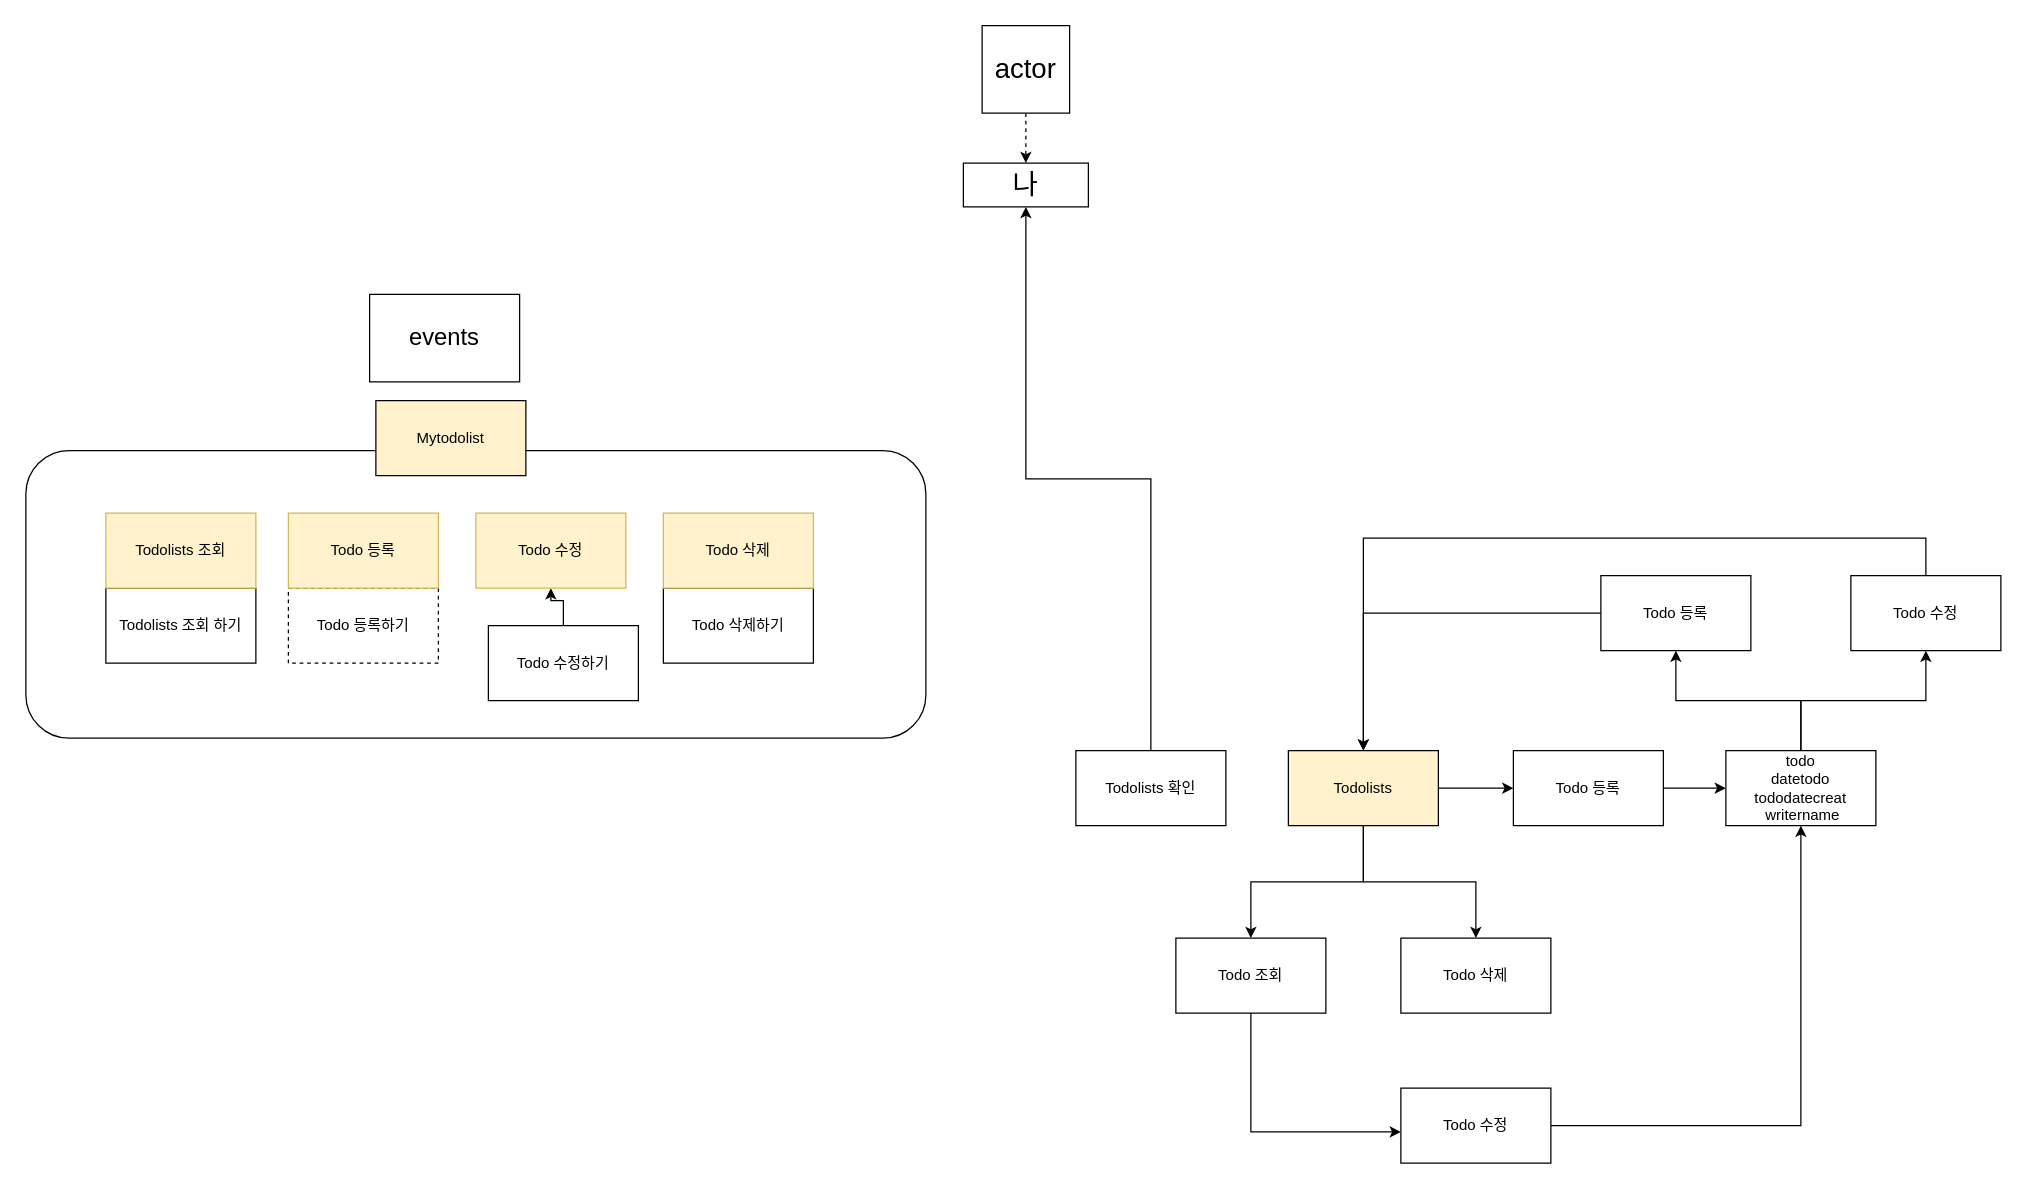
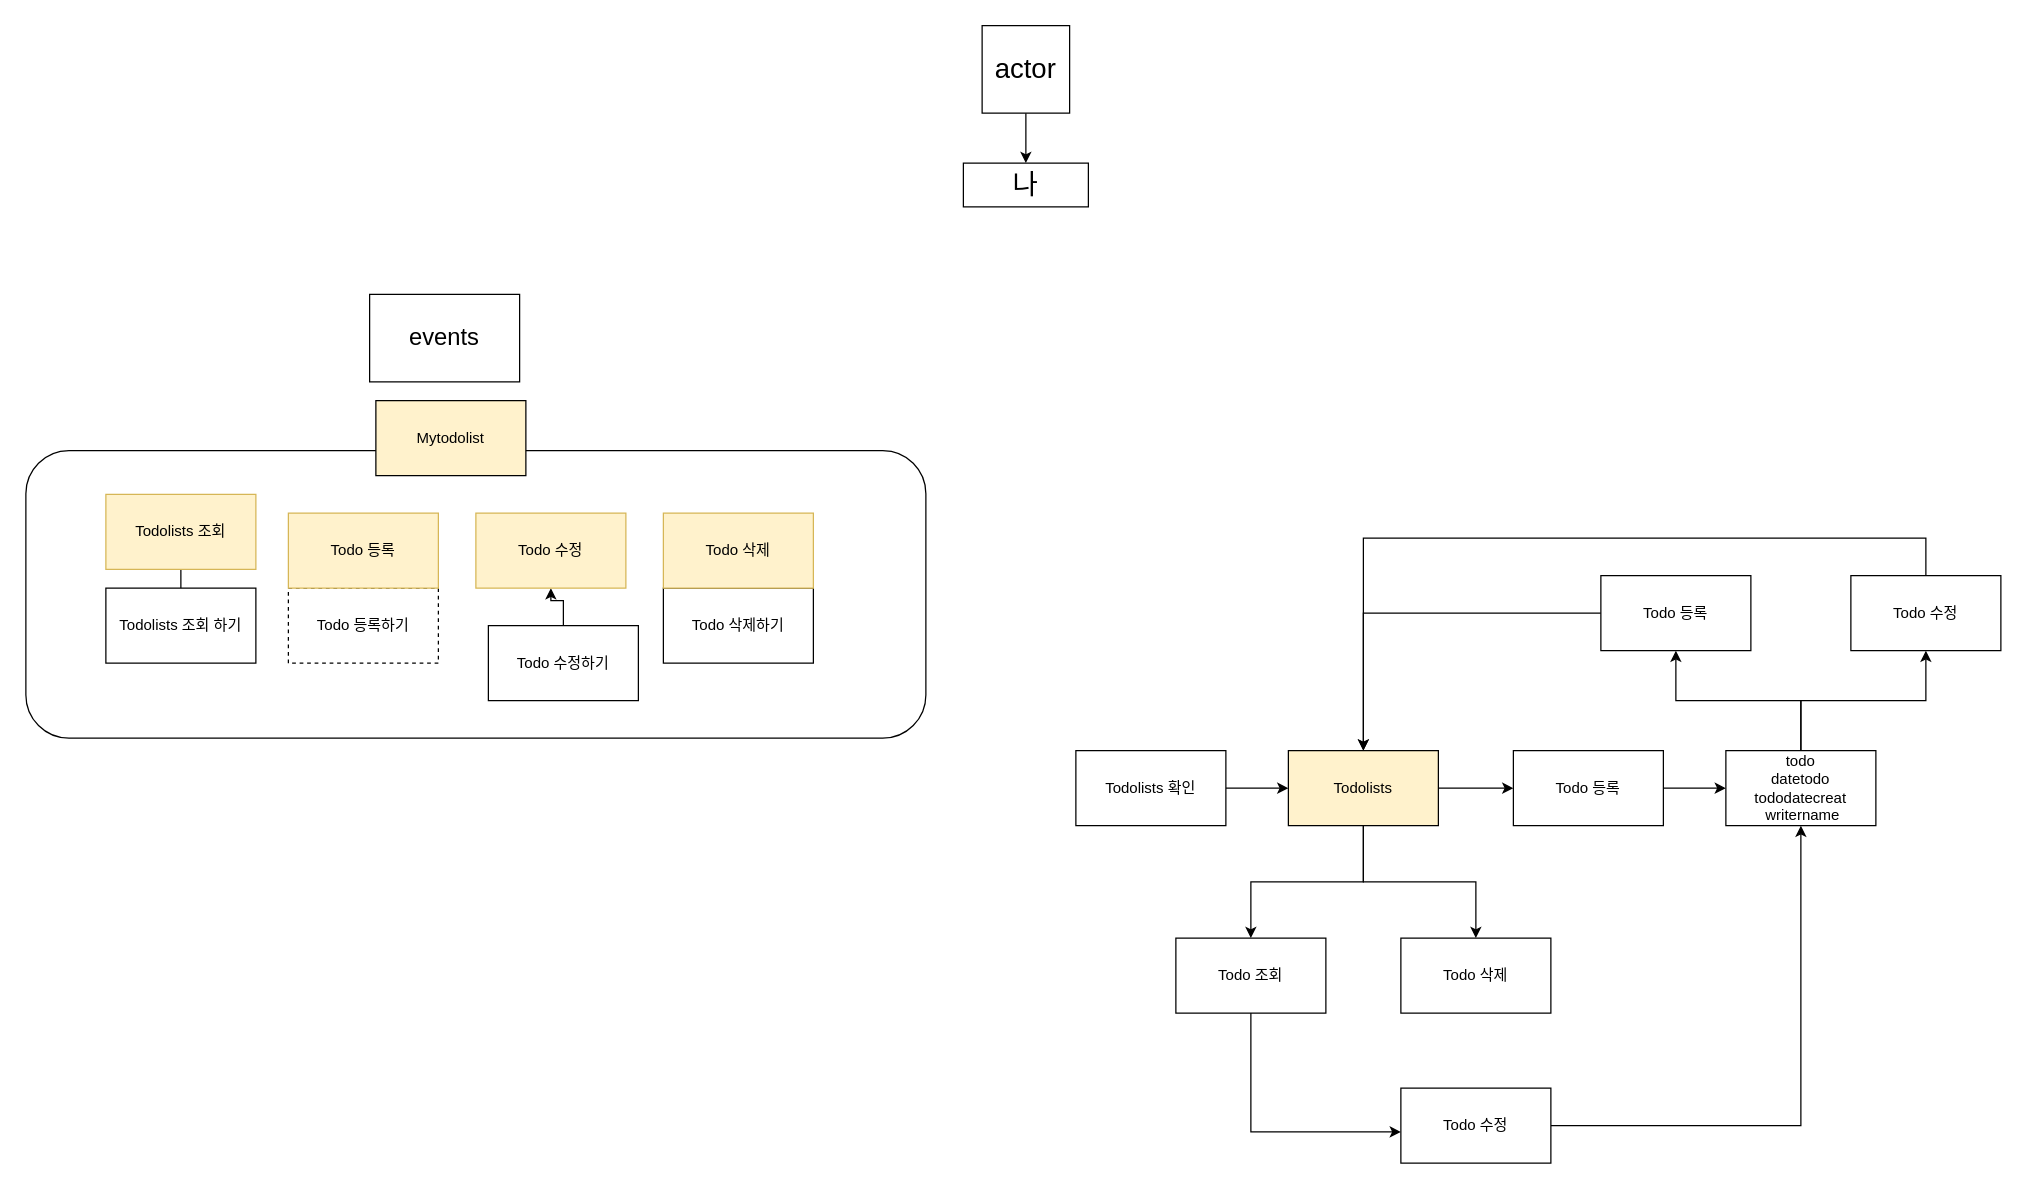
  <mxCell id="0" />
  <mxCell id="1" parent="0" />
  <mxCell id="2" value="" style="rounded=1;whiteSpace=wrap;html=1;" vertex="1" parent="1"><mxGeometry x="20" y="360" width="720" height="230" as="geometry" /></mxCell>
- <mxCell id="3" value="" style="edgeStyle=orthogonalEdgeStyle;rounded=0;orthogonalLoop=1;jettySize=auto;html=1;dashed=1;" edge="1" parent="1" source="4" target="5"><mxGeometry relative="1" as="geometry" /></mxCell>
+ <mxCell id="3" value="" style="edgeStyle=orthogonalEdgeStyle;rounded=0;orthogonalLoop=1;jettySize=auto;html=1;" edge="1" parent="1" source="4" target="5"><mxGeometry relative="1" as="geometry" /></mxCell>
  <mxCell id="4" value="actor" style="whiteSpace=wrap;html=1;aspect=fixed;fontSize=22;" vertex="1" parent="1"><mxGeometry x="785" y="20" width="70" height="70" as="geometry" /></mxCell>
  <mxCell id="5" value="나" style="whiteSpace=wrap;html=1;fontSize=22;" vertex="1" parent="1"><mxGeometry x="770" y="130" width="100" height="35" as="geometry" /></mxCell>
  <mxCell id="6" value="events" style="whiteSpace=wrap;html=1;fontSize=19;" vertex="1" parent="1"><mxGeometry x="295" y="235" width="120" height="70" as="geometry" /></mxCell>
  <mxCell id="7" value="" style="edgeStyle=orthogonalEdgeStyle;rounded=0;orthogonalLoop=1;jettySize=auto;html=1;" edge="1" parent="1" source="8" target="11"><mxGeometry relative="1" as="geometry" /></mxCell>
  <mxCell id="8" value="Todo 등록" style="whiteSpace=wrap;html=1;" vertex="1" parent="1"><mxGeometry x="1210" y="600" width="120" height="60" as="geometry" /></mxCell>
  <mxCell id="9" style="edgeStyle=orthogonalEdgeStyle;rounded=0;orthogonalLoop=1;jettySize=auto;html=1;entryX=0.5;entryY=1;entryDx=0;entryDy=0;" edge="1" parent="1" source="11" target="13"><mxGeometry relative="1" as="geometry"><Array as="points"><mxPoint x="1440" y="560" /><mxPoint x="1340" y="560" /></Array></mxGeometry></mxCell>
  <mxCell id="10" style="edgeStyle=orthogonalEdgeStyle;rounded=0;orthogonalLoop=1;jettySize=auto;html=1;entryX=0.5;entryY=1;entryDx=0;entryDy=0;" edge="1" parent="1" source="11" target="26"><mxGeometry relative="1" as="geometry" /></mxCell>
  <mxCell id="11" value="todo&lt;br&gt;datetodo&lt;br&gt;tododatecreat&lt;br&gt;&amp;nbsp;writername" style="whiteSpace=wrap;html=1;" vertex="1" parent="1"><mxGeometry x="1380" y="600" width="120" height="60" as="geometry" /></mxCell>
  <mxCell id="12" style="edgeStyle=orthogonalEdgeStyle;rounded=0;orthogonalLoop=1;jettySize=auto;html=1;" edge="1" parent="1" source="13" target="19"><mxGeometry relative="1" as="geometry" /></mxCell>
  <mxCell id="13" value="Todo 등록" style="whiteSpace=wrap;html=1;" vertex="1" parent="1"><mxGeometry x="1280" y="460" width="120" height="60" as="geometry" /></mxCell>
- <mxCell id="14" value="" style="edgeStyle=orthogonalEdgeStyle;rounded=0;orthogonalLoop=1;jettySize=auto;html=1;" edge="1" parent="1" source="15" target="5"><mxGeometry relative="1" as="geometry" /></mxCell>
+ <mxCell id="14" value="" style="edgeStyle=orthogonalEdgeStyle;rounded=0;orthogonalLoop=1;jettySize=auto;html=1;" edge="1" parent="1" source="15" target="19"><mxGeometry relative="1" as="geometry" /></mxCell>
  <mxCell id="15" value="Todolists 확인" style="whiteSpace=wrap;html=1;" vertex="1" parent="1"><mxGeometry x="860" y="600" width="120" height="60" as="geometry" /></mxCell>
  <mxCell id="16" style="edgeStyle=orthogonalEdgeStyle;rounded=0;orthogonalLoop=1;jettySize=auto;html=1;" edge="1" parent="1" source="19" target="24"><mxGeometry relative="1" as="geometry" /></mxCell>
  <mxCell id="17" style="edgeStyle=orthogonalEdgeStyle;rounded=0;orthogonalLoop=1;jettySize=auto;html=1;entryX=0.5;entryY=0;entryDx=0;entryDy=0;" edge="1" parent="1" source="19" target="22"><mxGeometry relative="1" as="geometry" /></mxCell>
  <mxCell id="18" value="" style="edgeStyle=orthogonalEdgeStyle;rounded=0;orthogonalLoop=1;jettySize=auto;html=1;" edge="1" parent="1" source="19" target="8"><mxGeometry relative="1" as="geometry" /></mxCell>
  <mxCell id="19" value="Todolists" style="whiteSpace=wrap;html=1;fillColor=#fff2cc;" vertex="1" parent="1"><mxGeometry x="1030" y="600" width="120" height="60" as="geometry" /></mxCell>
  <mxCell id="20" style="edgeStyle=orthogonalEdgeStyle;rounded=0;orthogonalLoop=1;jettySize=auto;html=1;" edge="1" parent="1" source="21" target="11"><mxGeometry relative="1" as="geometry"><mxPoint x="1570" y="900" as="targetPoint" /></mxGeometry></mxCell>
  <mxCell id="21" value="Todo 수정" style="whiteSpace=wrap;html=1;" vertex="1" parent="1"><mxGeometry x="1120" y="870" width="120" height="60" as="geometry" /></mxCell>
  <mxCell id="22" value="Todo 삭제" style="whiteSpace=wrap;html=1;" vertex="1" parent="1"><mxGeometry x="1120" y="750" width="120" height="60" as="geometry" /></mxCell>
  <mxCell id="23" style="edgeStyle=orthogonalEdgeStyle;rounded=0;orthogonalLoop=1;jettySize=auto;html=1;entryX=0;entryY=0.75;entryDx=0;entryDy=0;" edge="1" parent="1"><mxGeometry relative="1" as="geometry"><mxPoint x="1000" y="800" as="sourcePoint" /><mxPoint x="1120" y="905" as="targetPoint" /><Array as="points"><mxPoint x="1000" y="905" /></Array></mxGeometry></mxCell>
  <mxCell id="24" value="Todo 조회" style="whiteSpace=wrap;html=1;" vertex="1" parent="1"><mxGeometry x="940" y="750" width="120" height="60" as="geometry" /></mxCell>
  <mxCell id="25" style="edgeStyle=orthogonalEdgeStyle;rounded=0;orthogonalLoop=1;jettySize=auto;html=1;entryX=0.5;entryY=0;entryDx=0;entryDy=0;" edge="1" parent="1" source="26" target="19"><mxGeometry relative="1" as="geometry"><mxPoint x="1530" y="360" as="targetPoint" /><Array as="points"><mxPoint x="1540" y="430" /><mxPoint x="1090" y="430" /></Array></mxGeometry></mxCell>
  <mxCell id="26" value="Todo 수정" style="whiteSpace=wrap;html=1;" vertex="1" parent="1"><mxGeometry x="1480" y="460" width="120" height="60" as="geometry" /></mxCell>
  <mxCell id="27" value="" style="edgeStyle=orthogonalEdgeStyle;rounded=0;orthogonalLoop=1;jettySize=auto;html=1;endArrow=none;" edge="1" parent="1" source="28" target="35"><mxGeometry relative="1" as="geometry" /></mxCell>
  <mxCell id="28" value="Todolists&amp;nbsp;조회 하기" style="whiteSpace=wrap;html=1;" vertex="1" parent="1"><mxGeometry x="84" y="470" width="120" height="60" as="geometry" /></mxCell>
  <mxCell id="29" value="" style="edgeStyle=orthogonalEdgeStyle;rounded=0;orthogonalLoop=1;jettySize=auto;html=1;" edge="1" parent="1" source="30" target="36"><mxGeometry relative="1" as="geometry" /></mxCell>
  <mxCell id="30" value="Todo&amp;nbsp;등록하기" style="whiteSpace=wrap;html=1;dashed=1;" vertex="1" parent="1"><mxGeometry x="230" y="470" width="120" height="60" as="geometry" /></mxCell>
  <mxCell id="31" value="" style="edgeStyle=orthogonalEdgeStyle;rounded=0;orthogonalLoop=1;jettySize=auto;html=1;" edge="1" parent="1" source="32" target="37"><mxGeometry relative="1" as="geometry" /></mxCell>
  <mxCell id="32" value="Todo&amp;nbsp;수정하기" style="whiteSpace=wrap;html=1;" vertex="1" parent="1"><mxGeometry x="390" y="500" width="120" height="60" as="geometry" /></mxCell>
  <mxCell id="33" value="" style="edgeStyle=orthogonalEdgeStyle;rounded=0;orthogonalLoop=1;jettySize=auto;html=1;" edge="1" parent="1" source="34" target="38"><mxGeometry relative="1" as="geometry" /></mxCell>
  <mxCell id="34" value="Todo&amp;nbsp;삭제하기" style="whiteSpace=wrap;html=1;" vertex="1" parent="1"><mxGeometry x="530" y="470" width="120" height="60" as="geometry" /></mxCell>
- <mxCell id="35" value="Todolists 조회" style="whiteSpace=wrap;html=1;fillColor=#fff2cc;strokeColor=#d6b656;" vertex="1" parent="1"><mxGeometry x="84" y="410" width="120" height="60" as="geometry" /></mxCell>
+ <mxCell id="35" value="Todolists 조회" style="whiteSpace=wrap;html=1;fillColor=#fff2cc;strokeColor=#d6b656;" vertex="1" parent="1"><mxGeometry x="84" y="395" width="120" height="60" as="geometry" /></mxCell>
  <mxCell id="36" value="Todo 등록" style="whiteSpace=wrap;html=1;fillColor=#fff2cc;strokeColor=#d6b656;" vertex="1" parent="1"><mxGeometry x="230" y="410" width="120" height="60" as="geometry" /></mxCell>
  <mxCell id="37" value="Todo&amp;nbsp;수정" style="whiteSpace=wrap;html=1;fillColor=#fff2cc;strokeColor=#d6b656;" vertex="1" parent="1"><mxGeometry x="380" y="410" width="120" height="60" as="geometry" /></mxCell>
  <mxCell id="38" value="Todo&amp;nbsp;삭제" style="whiteSpace=wrap;html=1;fillColor=#fff2cc;strokeColor=#d6b656;" vertex="1" parent="1"><mxGeometry x="530" y="410" width="120" height="60" as="geometry" /></mxCell>
  <mxCell id="39" value="Mytodolist" style="rounded=0;whiteSpace=wrap;html=1;fillColor=#fff2cc;" vertex="1" parent="1"><mxGeometry x="300" y="320" width="120" height="60" as="geometry" /></mxCell>
